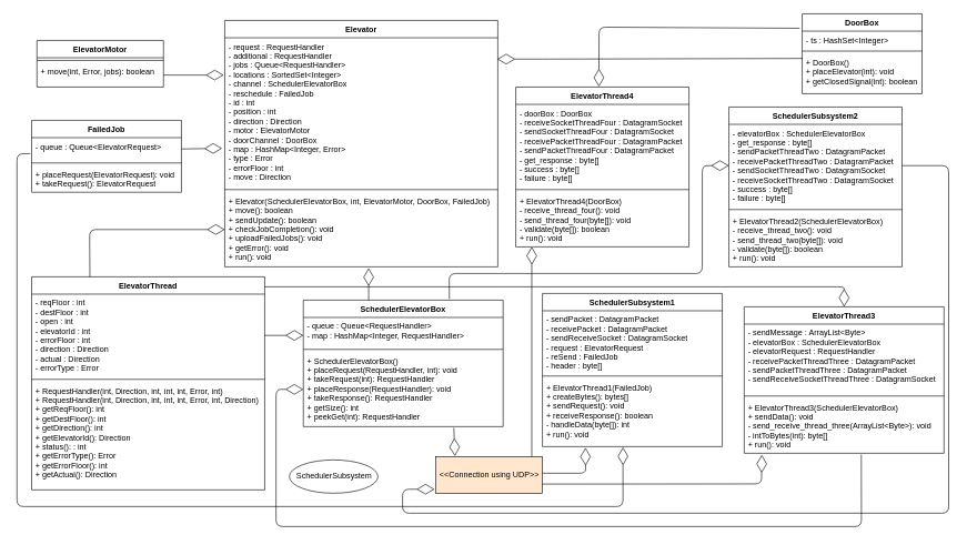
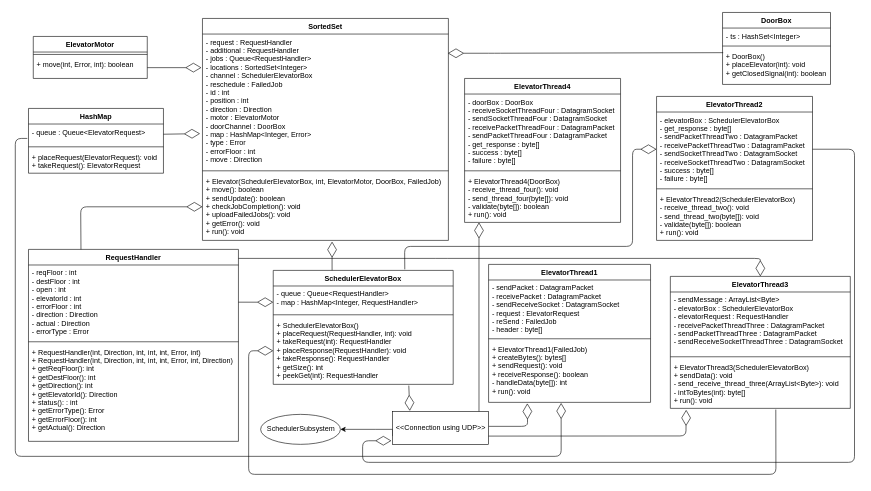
  <mxCell id="0" />
  <mxCell id="1" parent="0" />
  <mxCell id="2" value="DoorBox" style="swimlane;fontStyle=1;align=center;verticalAlign=top;childLayout=stackLayout;horizontal=1;startSize=26;horizontalStack=0;resizeParent=1;resizeParentMax=0;resizeLast=0;collapsible=1;marginBottom=0;" parent="1" vertex="1"><mxGeometry x="1199" y="20" width="180" height="120" as="geometry" /></mxCell>
  <mxCell id="3" value="- ts : HashSet&lt;Integer&gt;" style="text;strokeColor=none;fillColor=none;align=left;verticalAlign=top;spacingLeft=4;spacingRight=4;overflow=hidden;rotatable=0;points=[[0,0.5],[1,0.5]];portConstraint=eastwest;" parent="2" vertex="1"><mxGeometry y="26" width="180" height="26" as="geometry" /></mxCell>
  <mxCell id="4" value="" style="line;strokeWidth=1;fillColor=none;align=left;verticalAlign=middle;spacingTop=-1;spacingLeft=3;spacingRight=3;rotatable=0;labelPosition=right;points=[];portConstraint=eastwest;" parent="2" vertex="1"><mxGeometry y="52" width="180" height="8" as="geometry" /></mxCell>
  <mxCell id="5" value="+ DoorBox()&#10;+ placeElevator(int): void&#10;+ getClosedSignal(int): boolean" style="text;strokeColor=none;fillColor=none;align=left;verticalAlign=top;spacingLeft=4;spacingRight=4;overflow=hidden;rotatable=0;points=[[0,0.5],[1,0.5]];portConstraint=eastwest;" parent="2" vertex="1"><mxGeometry y="60" width="180" height="60" as="geometry" /></mxCell>
- <mxCell id="6" value="Elevator" style="swimlane;fontStyle=1;align=center;verticalAlign=top;childLayout=stackLayout;horizontal=1;startSize=26;horizontalStack=0;resizeParent=1;resizeParentMax=0;resizeLast=0;collapsible=1;marginBottom=0;" parent="1" vertex="1"><mxGeometry x="332" y="30" width="410" height="370" as="geometry" /></mxCell>
+ <mxCell id="6" value="SortedSet" style="swimlane;fontStyle=1;align=center;verticalAlign=top;childLayout=stackLayout;horizontal=1;startSize=26;horizontalStack=0;resizeParent=1;resizeParentMax=0;resizeLast=0;collapsible=1;marginBottom=0;" parent="1" vertex="1"><mxGeometry x="332" y="30" width="410" height="370" as="geometry" /></mxCell>
  <mxCell id="7" value="- request : RequestHandler&#10;- additional : RequestHandler&#10;- jobs : Queue&lt;RequestHandler&gt;&#10;- locations : SortedSet&lt;Integer&gt;&#10;- channel : SchedulerElevatorBox&#10;- reschedule : FailedJob&#10;- id : int&#10;- position : int&#10;- direction : Direction&#10;- motor : ElevatorMotor&#10;- doorChannel : DoorBox&#10;- map : HashMap&lt;Integer, Error&gt;&#10;- type : Error&#10;- errorFloor : int&#10;- move : Direction" style="text;strokeColor=none;fillColor=none;align=left;verticalAlign=top;spacingLeft=4;spacingRight=4;overflow=hidden;rotatable=0;points=[[0,0.5],[1,0.5]];portConstraint=eastwest;" parent="6" vertex="1"><mxGeometry y="26" width="410" height="224" as="geometry" /></mxCell>
  <mxCell id="8" value="" style="line;strokeWidth=1;fillColor=none;align=left;verticalAlign=middle;spacingTop=-1;spacingLeft=3;spacingRight=3;rotatable=0;labelPosition=right;points=[];portConstraint=eastwest;" parent="6" vertex="1"><mxGeometry y="250" width="410" height="8" as="geometry" /></mxCell>
  <mxCell id="9" value="+ Elevator(SchedulerElevatorBox, int, ElevatorMotor, DoorBox, FailedJob)&#10;+ move(): boolean &#10;+ sendUpdate(): boolean&#10;+ checkJobCompletion(): void&#10;+ uploadFailedJobs(): void&#10;+ getError(): void&#10;+ run(): void" style="text;strokeColor=none;fillColor=none;align=left;verticalAlign=top;spacingLeft=4;spacingRight=4;overflow=hidden;rotatable=0;points=[[0,0.5],[1,0.5]];portConstraint=eastwest;" parent="6" vertex="1"><mxGeometry y="258" width="410" height="112" as="geometry" /></mxCell>
  <mxCell id="10" value="ElevatorMotor" style="swimlane;fontStyle=1;align=center;verticalAlign=top;childLayout=stackLayout;horizontal=1;startSize=26;horizontalStack=0;resizeParent=1;resizeParentMax=0;resizeLast=0;collapsible=1;marginBottom=0;" parent="1" vertex="1"><mxGeometry x="50" y="60" width="190" height="70" as="geometry" /></mxCell>
  <mxCell id="11" value="" style="line;strokeWidth=1;fillColor=none;align=left;verticalAlign=middle;spacingTop=-1;spacingLeft=3;spacingRight=3;rotatable=0;labelPosition=right;points=[];portConstraint=eastwest;" parent="10" vertex="1"><mxGeometry y="26" width="190" height="8" as="geometry" /></mxCell>
- <mxCell id="12" value="+ move(int, Error, jobs): boolean" style="text;strokeColor=none;fillColor=none;align=left;verticalAlign=top;spacingLeft=4;spacingRight=4;overflow=hidden;rotatable=0;points=[[0,0.5],[1,0.5]];portConstraint=eastwest;" parent="10" vertex="1"><mxGeometry y="34" width="190" height="36" as="geometry" /></mxCell>
- <mxCell id="13" value="SchedulerSubsystem1" style="swimlane;fontStyle=1;align=center;verticalAlign=top;childLayout=stackLayout;horizontal=1;startSize=26;horizontalStack=0;resizeParent=1;resizeParentMax=0;resizeLast=0;collapsible=1;marginBottom=0;" parent="1" vertex="1"><mxGeometry x="809" y="440" width="270" height="230" as="geometry" /></mxCell>
+ <mxCell id="12" value="+ move(int, Error, int): boolean" style="text;strokeColor=none;fillColor=none;align=left;verticalAlign=top;spacingLeft=4;spacingRight=4;overflow=hidden;rotatable=0;points=[[0,0.5],[1,0.5]];portConstraint=eastwest;" parent="10" vertex="1"><mxGeometry y="34" width="190" height="36" as="geometry" /></mxCell>
+ <mxCell id="13" value="ElevatorThread1" style="swimlane;fontStyle=1;align=center;verticalAlign=top;childLayout=stackLayout;horizontal=1;startSize=26;horizontalStack=0;resizeParent=1;resizeParentMax=0;resizeLast=0;collapsible=1;marginBottom=0;" parent="1" vertex="1"><mxGeometry x="809" y="440" width="270" height="230" as="geometry" /></mxCell>
  <mxCell id="14" value="- sendPacket : DatagramPacket&#10;- receivePacket : DatagramPacket&#10;- sendReceiveSocket : DatagramSocket&#10;- request : ElevatorRequest&#10;- reSend : FailedJob&#10;- header : byte[]" style="text;strokeColor=none;fillColor=none;align=left;verticalAlign=top;spacingLeft=4;spacingRight=4;overflow=hidden;rotatable=0;points=[[0,0.5],[1,0.5]];portConstraint=eastwest;" parent="13" vertex="1"><mxGeometry y="26" width="270" height="94" as="geometry" /></mxCell>
  <mxCell id="15" value="" style="line;strokeWidth=1;fillColor=none;align=left;verticalAlign=middle;spacingTop=-1;spacingLeft=3;spacingRight=3;rotatable=0;labelPosition=right;points=[];portConstraint=eastwest;" parent="13" vertex="1"><mxGeometry y="120" width="270" height="8" as="geometry" /></mxCell>
  <mxCell id="16" value="+ ElevatorThread1(FailedJob)&#10;+ createBytes(): bytes[]&#10;+ sendRequest(): void&#10;+ receiveResponse(): boolean&#10;- handleData(byte[]): int&#10;+ run(): void" style="text;strokeColor=none;fillColor=none;align=left;verticalAlign=top;spacingLeft=4;spacingRight=4;overflow=hidden;rotatable=0;points=[[0,0.5],[1,0.5]];portConstraint=eastwest;" parent="13" vertex="1"><mxGeometry y="128" width="270" height="102" as="geometry" /></mxCell>
- <mxCell id="17" value="SchedulerSubsystem2" style="swimlane;fontStyle=1;align=center;verticalAlign=top;childLayout=stackLayout;horizontal=1;startSize=26;horizontalStack=0;resizeParent=1;resizeParentMax=0;resizeLast=0;collapsible=1;marginBottom=0;" parent="1" vertex="1"><mxGeometry x="1089" y="160" width="260" height="240" as="geometry" /></mxCell>
+ <mxCell id="17" value="ElevatorThread2" style="swimlane;fontStyle=1;align=center;verticalAlign=top;childLayout=stackLayout;horizontal=1;startSize=26;horizontalStack=0;resizeParent=1;resizeParentMax=0;resizeLast=0;collapsible=1;marginBottom=0;" parent="1" vertex="1"><mxGeometry x="1089" y="160" width="260" height="240" as="geometry" /></mxCell>
  <mxCell id="18" value="- elevatorBox : SchedulerElevatorBox&#10;- get_response : byte[]&#10;- sendPacketThreadTwo : DatagramPacket&#10;- receivePacketThreadTwo : DatagramPacket&#10;- sendSocketThreadTwo : DatagramSocket&#10;- receiveSocketThreadTwo : DatagramSocket&#10;- success : byte[]&#10;- failure : byte[]" style="text;strokeColor=none;fillColor=none;align=left;verticalAlign=top;spacingLeft=4;spacingRight=4;overflow=hidden;rotatable=0;points=[[0,0.5],[1,0.5]];portConstraint=eastwest;" parent="17" vertex="1"><mxGeometry y="26" width="260" height="124" as="geometry" /></mxCell>
  <mxCell id="19" value="" style="line;strokeWidth=1;fillColor=none;align=left;verticalAlign=middle;spacingTop=-1;spacingLeft=3;spacingRight=3;rotatable=0;labelPosition=right;points=[];portConstraint=eastwest;" parent="17" vertex="1"><mxGeometry y="150" width="260" height="8" as="geometry" /></mxCell>
  <mxCell id="20" value="+ ElevatorThread2(SchedulerElevatorBox)&#10;- receive_thread_two(): void&#10;- send_thread_two(byte[]): void &#10;- validate(byte[]): boolean&#10;+ run(): void" style="text;strokeColor=none;fillColor=none;align=left;verticalAlign=top;spacingLeft=4;spacingRight=4;overflow=hidden;rotatable=0;points=[[0,0.5],[1,0.5]];portConstraint=eastwest;" parent="17" vertex="1"><mxGeometry y="158" width="260" height="82" as="geometry" /></mxCell>
  <mxCell id="21" value="ElevatorThread3" style="swimlane;fontStyle=1;align=center;verticalAlign=top;childLayout=stackLayout;horizontal=1;startSize=26;horizontalStack=0;resizeParent=1;resizeParentMax=0;resizeLast=0;collapsible=1;marginBottom=0;" parent="1" vertex="1"><mxGeometry x="1112" y="460" width="300" height="220" as="geometry" /></mxCell>
  <mxCell id="22" value="- sendMessage : ArrayList&lt;Byte&gt;&#10;- elevatorBox : SchedulerElevatorBox&#10;- elevatorRequest : RequestHandler&#10;- receivePacketThreadThree : DatagramPacket&#10;- sendPacketThreadThree : DatagramPacket&#10;- sendReceiveSocketThreadThree : DatagramSocket" style="text;strokeColor=none;fillColor=none;align=left;verticalAlign=top;spacingLeft=4;spacingRight=4;overflow=hidden;rotatable=0;points=[[0,0.5],[1,0.5]];portConstraint=eastwest;" parent="21" vertex="1"><mxGeometry y="26" width="300" height="104" as="geometry" /></mxCell>
  <mxCell id="23" value="" style="line;strokeWidth=1;fillColor=none;align=left;verticalAlign=middle;spacingTop=-1;spacingLeft=3;spacingRight=3;rotatable=0;labelPosition=right;points=[];portConstraint=eastwest;" parent="21" vertex="1"><mxGeometry y="130" width="300" height="8" as="geometry" /></mxCell>
  <mxCell id="24" value="+ ElevatorThread3(SchedulerElevatorBox)&#10;+ sendData(): void&#10;- send_receive_thread_three(ArrayList&lt;Byte&gt;): void&#10;- intToBytes(int): byte[]&#10;+ run(): void" style="text;strokeColor=none;fillColor=none;align=left;verticalAlign=top;spacingLeft=4;spacingRight=4;overflow=hidden;rotatable=0;points=[[0,0.5],[1,0.5]];portConstraint=eastwest;" parent="21" vertex="1"><mxGeometry y="138" width="300" height="82" as="geometry" /></mxCell>
  <mxCell id="25" value="ElevatorThread4" style="swimlane;fontStyle=1;align=center;verticalAlign=top;childLayout=stackLayout;horizontal=1;startSize=26;horizontalStack=0;resizeParent=1;resizeParentMax=0;resizeLast=0;collapsible=1;marginBottom=0;" parent="1" vertex="1"><mxGeometry x="769" y="130" width="260" height="240" as="geometry" /></mxCell>
  <mxCell id="26" value="- doorBox : DoorBox&#10;- receiveSocketThreadFour : DatagramSocket&#10;- sendSocketThreadFour : DatagramSocket&#10;- receivePacketThreadFour : DatagramPacket&#10;- sendPacketThreadFour : DatagramPacket&#10;- get_response : byte[]&#10;- success : byte[]&#10;- failure : byte[]" style="text;strokeColor=none;fillColor=none;align=left;verticalAlign=top;spacingLeft=4;spacingRight=4;overflow=hidden;rotatable=0;points=[[0,0.5],[1,0.5]];portConstraint=eastwest;" parent="25" vertex="1"><mxGeometry y="26" width="260" height="124" as="geometry" /></mxCell>
  <mxCell id="27" value="" style="line;strokeWidth=1;fillColor=none;align=left;verticalAlign=middle;spacingTop=-1;spacingLeft=3;spacingRight=3;rotatable=0;labelPosition=right;points=[];portConstraint=eastwest;" parent="25" vertex="1"><mxGeometry y="150" width="260" height="8" as="geometry" /></mxCell>
  <mxCell id="28" value="+ ElevatorThread4(DoorBox)&#10;- receive_thread_four(): void&#10;- send_thread_four(byte[]): void &#10;- validate(byte[]): boolean&#10;+ run(): void" style="text;strokeColor=none;fillColor=none;align=left;verticalAlign=top;spacingLeft=4;spacingRight=4;overflow=hidden;rotatable=0;points=[[0,0.5],[1,0.5]];portConstraint=eastwest;" parent="25" vertex="1"><mxGeometry y="158" width="260" height="82" as="geometry" /></mxCell>
- <mxCell id="29" value="FailedJob" style="swimlane;fontStyle=1;align=center;verticalAlign=top;childLayout=stackLayout;horizontal=1;startSize=26;horizontalStack=0;resizeParent=1;resizeParentMax=0;resizeLast=0;collapsible=1;marginBottom=0;" parent="1" vertex="1"><mxGeometry x="42" y="180" width="225" height="108" as="geometry" /></mxCell>
+ <mxCell id="29" value="HashMap" style="swimlane;fontStyle=1;align=center;verticalAlign=top;childLayout=stackLayout;horizontal=1;startSize=26;horizontalStack=0;resizeParent=1;resizeParentMax=0;resizeLast=0;collapsible=1;marginBottom=0;" parent="1" vertex="1"><mxGeometry x="42" y="180" width="225" height="108" as="geometry" /></mxCell>
  <mxCell id="30" value="- queue : Queue&lt;ElevatorRequest&gt;" style="text;strokeColor=none;fillColor=none;align=left;verticalAlign=top;spacingLeft=4;spacingRight=4;overflow=hidden;rotatable=0;points=[[0,0.5],[1,0.5]];portConstraint=eastwest;" parent="29" vertex="1"><mxGeometry y="26" width="225" height="34" as="geometry" /></mxCell>
  <mxCell id="31" value="" style="line;strokeWidth=1;fillColor=none;align=left;verticalAlign=middle;spacingTop=-1;spacingLeft=3;spacingRight=3;rotatable=0;labelPosition=right;points=[];portConstraint=eastwest;" parent="29" vertex="1"><mxGeometry y="60" width="225" height="8" as="geometry" /></mxCell>
  <mxCell id="32" value="+ placeRequest(ElevatorRequest): void&#10;+ takeRequest(): ElevatorRequest" style="text;strokeColor=none;fillColor=none;align=left;verticalAlign=top;spacingLeft=4;spacingRight=4;overflow=hidden;rotatable=0;points=[[0,0.5],[1,0.5]];portConstraint=eastwest;" parent="29" vertex="1"><mxGeometry y="68" width="225" height="40" as="geometry" /></mxCell>
- <mxCell id="33" value="ElevatorThread" style="swimlane;fontStyle=1;align=center;verticalAlign=top;childLayout=stackLayout;horizontal=1;startSize=26;horizontalStack=0;resizeParent=1;resizeParentMax=0;resizeLast=0;collapsible=1;marginBottom=0;" parent="1" vertex="1"><mxGeometry x="42" y="415" width="350" height="320" as="geometry" /></mxCell>
+ <mxCell id="33" value="RequestHandler" style="swimlane;fontStyle=1;align=center;verticalAlign=top;childLayout=stackLayout;horizontal=1;startSize=26;horizontalStack=0;resizeParent=1;resizeParentMax=0;resizeLast=0;collapsible=1;marginBottom=0;" parent="1" vertex="1"><mxGeometry x="42" y="415" width="350" height="320" as="geometry" /></mxCell>
  <mxCell id="34" value="- reqFloor : int&#10;- destFloor : int&#10;- open : int&#10;- elevatorId : int&#10;- errorFloor : int&#10;- direction : Direction&#10;- actual : Direction&#10;- errorType : Error" style="text;strokeColor=none;fillColor=none;align=left;verticalAlign=top;spacingLeft=4;spacingRight=4;overflow=hidden;rotatable=0;points=[[0,0.5],[1,0.5]];portConstraint=eastwest;" parent="33" vertex="1"><mxGeometry y="26" width="350" height="124" as="geometry" /></mxCell>
  <mxCell id="35" value="" style="line;strokeWidth=1;fillColor=none;align=left;verticalAlign=middle;spacingTop=-1;spacingLeft=3;spacingRight=3;rotatable=0;labelPosition=right;points=[];portConstraint=eastwest;" parent="33" vertex="1"><mxGeometry y="150" width="350" height="8" as="geometry" /></mxCell>
  <mxCell id="36" value="+ RequestHandler(int, Direction, int, int, int, Error, int)&#10;+ RequestHandler(int, Direction, int, int, int, Error, int, Direction)&#10;+ getReqFloor(): int&#10;+ getDestFloor(): int&#10;+ getDirection(): int&#10;+ getElevatorId(): Direction&#10;+ status(): : int&#10;+ getErrorType(): Error&#10;+ getErrorFloor(): int&#10;+ getActual(): Direction" style="text;strokeColor=none;fillColor=none;align=left;verticalAlign=top;spacingLeft=4;spacingRight=4;overflow=hidden;rotatable=0;points=[[0,0.5],[1,0.5]];portConstraint=eastwest;" parent="33" vertex="1"><mxGeometry y="158" width="350" height="162" as="geometry" /></mxCell>
  <mxCell id="37" value="SchedulerElevatorBox" style="swimlane;fontStyle=1;align=center;verticalAlign=top;childLayout=stackLayout;horizontal=1;startSize=26;horizontalStack=0;resizeParent=1;resizeParentMax=0;resizeLast=0;collapsible=1;marginBottom=0;" parent="1" vertex="1"><mxGeometry x="450" y="450" width="300" height="190" as="geometry" /></mxCell>
  <mxCell id="38" value="- queue : Queue&lt;RequestHandler&gt;&#10;- map : HashMap&lt;Integer, RequestHandler&gt;" style="text;strokeColor=none;fillColor=none;align=left;verticalAlign=top;spacingLeft=4;spacingRight=4;overflow=hidden;rotatable=0;points=[[0,0.5],[1,0.5]];portConstraint=eastwest;" parent="37" vertex="1"><mxGeometry y="26" width="300" height="44" as="geometry" /></mxCell>
  <mxCell id="39" value="" style="line;strokeWidth=1;fillColor=none;align=left;verticalAlign=middle;spacingTop=-1;spacingLeft=3;spacingRight=3;rotatable=0;labelPosition=right;points=[];portConstraint=eastwest;" parent="37" vertex="1"><mxGeometry y="70" width="300" height="8" as="geometry" /></mxCell>
  <mxCell id="40" value="+ SchedulerElevatorBox()&#10;+ placeRequest(RequestHandler, int): void&#10;+ takeRequest(int): RequestHandler&#10;+ placeResponse(RequestHandler): void&#10;+ takeResponse(): RequestHandler&#10;+ getSize(): int&#10;+ peekGet(int): RequestHandler" style="text;strokeColor=none;fillColor=none;align=left;verticalAlign=top;spacingLeft=4;spacingRight=4;overflow=hidden;rotatable=0;points=[[0,0.5],[1,0.5]];portConstraint=eastwest;" parent="37" vertex="1"><mxGeometry y="78" width="300" height="112" as="geometry" /></mxCell>
  <mxCell id="41" value="" style="endArrow=diamondThin;endFill=0;endSize=24;html=1;entryX=0;entryY=0.5;entryDx=0;entryDy=0;exitX=0.25;exitY=0;exitDx=0;exitDy=0;" parent="1" target="9" edge="1" source="33"><mxGeometry width="160" relative="1" as="geometry"><mxPoint x="300" y="415" as="sourcePoint" /><mxPoint x="772" y="480" as="targetPoint" /><Array as="points"><mxPoint x="129" y="344" /></Array></mxGeometry></mxCell>
  <mxCell id="42" value="" style="endArrow=diamondThin;endFill=0;endSize=24;html=1;exitX=0.327;exitY=0;exitDx=0;exitDy=0;entryX=0.527;entryY=1.018;entryDx=0;entryDy=0;entryPerimeter=0;exitPerimeter=0;" parent="1" source="37" target="9" edge="1"><mxGeometry width="160" relative="1" as="geometry"><mxPoint x="612" y="480" as="sourcePoint" /><mxPoint x="772" y="480" as="targetPoint" /></mxGeometry></mxCell>
  <mxCell id="43" value="" style="endArrow=diamondThin;endFill=0;endSize=24;html=1;entryX=0.179;entryY=-0.015;entryDx=0;entryDy=0;entryPerimeter=0;" parent="1" target="54" edge="1"><mxGeometry width="160" relative="1" as="geometry"><mxPoint x="676" y="642" as="sourcePoint" /><mxPoint x="542" y="710" as="targetPoint" /></mxGeometry></mxCell>
  <mxCell id="44" value="SchedulerSubsystem" style="ellipse;html=1;" parent="1" vertex="1"><mxGeometry x="429" y="690" width="133" height="50" as="geometry" /></mxCell>
  <mxCell id="45" value="" style="endArrow=diamondThin;endFill=0;endSize=24;html=1;exitX=1;exitY=0.5;exitDx=0;exitDy=0;entryX=0;entryY=0.614;entryDx=0;entryDy=0;entryPerimeter=0;" parent="1" source="34" target="38" edge="1"><mxGeometry width="160" relative="1" as="geometry"><mxPoint x="755.93" y="781.49" as="sourcePoint" /><mxPoint x="752" y="728.506" as="targetPoint" /><Array as="points" /></mxGeometry></mxCell>
  <mxCell id="46" value="" style="endArrow=diamondThin;endFill=0;endSize=24;html=1;exitX=1;exitY=0.5;exitDx=0;exitDy=0;" parent="1" source="30" edge="1"><mxGeometry width="160" relative="1" as="geometry"><mxPoint x="572" y="680" as="sourcePoint" /><mxPoint x="328" y="222" as="targetPoint" /><Array as="points" /></mxGeometry></mxCell>
  <mxCell id="47" value="" style="endArrow=diamondThin;endFill=0;endSize=24;html=1;exitX=0.006;exitY=0.117;exitDx=0;exitDy=0;entryX=0.998;entryY=0.143;entryDx=0;entryDy=0;entryPerimeter=0;exitPerimeter=0;" parent="1" source="5" target="7" edge="1"><mxGeometry width="160" relative="1" as="geometry"><mxPoint x="260.702" y="370" as="sourcePoint" /><mxPoint x="367.08" y="264.072" as="targetPoint" /><Array as="points"><mxPoint x="819" y="88" /></Array></mxGeometry></mxCell>
  <mxCell id="48" value="" style="endArrow=diamondThin;endFill=0;endSize=24;html=1;entryX=0.239;entryY=1.016;entryDx=0;entryDy=0;entryPerimeter=0;" parent="1" target="16" edge="1"><mxGeometry width="160" relative="1" as="geometry"><mxPoint x="809" y="710" as="sourcePoint" /><mxPoint x="700" y="790" as="targetPoint" /><Array as="points"><mxPoint x="874" y="710" /></Array></mxGeometry></mxCell>
  <mxCell id="49" value="" style="endArrow=diamondThin;endFill=0;endSize=24;html=1;entryX=0.448;entryY=1.01;entryDx=0;entryDy=0;entryPerimeter=0;" parent="1" target="16" edge="1"><mxGeometry width="160" relative="1" as="geometry"><mxPoint x="40" y="230" as="sourcePoint" /><mxPoint x="495" y="750" as="targetPoint" /><Array as="points"><mxPoint x="20" y="230" /><mxPoint x="20" y="760" /><mxPoint x="930" y="760" /></Array></mxGeometry></mxCell>
  <mxCell id="50" value="" style="endArrow=diamondThin;endFill=0;endSize=24;html=1;exitX=1;exitY=0.5;exitDx=0;exitDy=0;entryX=-0.004;entryY=0.25;entryDx=0;entryDy=0;entryPerimeter=0;" parent="1" source="12" target="7" edge="1"><mxGeometry width="160" relative="1" as="geometry"><mxPoint x="230" y="140" as="sourcePoint" /><mxPoint x="332" y="115" as="targetPoint" /><Array as="points" /></mxGeometry></mxCell>
- <mxCell id="51" value="" style="endArrow=diamondThin;endFill=0;endSize=24;html=1;entryX=0.48;entryY=-0.003;entryDx=0;entryDy=0;entryPerimeter=0;exitX=-0.021;exitY=0.181;exitDx=0;exitDy=0;exitPerimeter=0;" parent="1" source="2" target="25" edge="1"><mxGeometry width="160" relative="1" as="geometry"><mxPoint x="1189" y="40" as="sourcePoint" /><mxPoint x="959" y="110" as="targetPoint" /><Array as="points"><mxPoint x="894" y="40" /></Array></mxGeometry></mxCell>
  <mxCell id="52" value="" style="endArrow=diamondThin;endFill=0;endSize=24;html=1;" parent="1" edge="1"><mxGeometry width="160" relative="1" as="geometry"><mxPoint x="793" y="708" as="sourcePoint" /><mxPoint x="793" y="370" as="targetPoint" /><Array as="points" /></mxGeometry></mxCell>
- <mxCell id="54" value="&amp;lt;&amp;lt;Connection using UDP&amp;gt;&amp;gt;" style="html=1;fillColor=#ffe6cc;" parent="1" vertex="1"><mxGeometry x="649" y="685" width="160" height="55" as="geometry" /></mxCell>
+ <mxCell id="53" style="edgeStyle=orthogonalEdgeStyle;rounded=0;orthogonalLoop=1;jettySize=auto;html=1;exitX=0;exitY=0.75;exitDx=0;exitDy=0;" parent="1" source="54" target="44" edge="1"><mxGeometry relative="1" as="geometry"><Array as="points"><mxPoint x="620" y="715" /><mxPoint x="487" y="715" /></Array></mxGeometry></mxCell>
+ <mxCell id="54" value="&amp;lt;&amp;lt;Connection using UDP&amp;gt;&amp;gt;" style="html=1;" parent="1" vertex="1"><mxGeometry x="649" y="685" width="160" height="55" as="geometry" /></mxCell>
  <mxCell id="55" value="" style="endArrow=diamondThin;endFill=0;endSize=24;html=1;exitX=1;exitY=0.75;exitDx=0;exitDy=0;entryX=0.088;entryY=1.03;entryDx=0;entryDy=0;entryPerimeter=0;" parent="1" source="54" target="24" edge="1"><mxGeometry width="160" relative="1" as="geometry"><mxPoint x="770" y="695" as="sourcePoint" /><mxPoint x="1100" y="735" as="targetPoint" /><Array as="points"><mxPoint x="1138" y="726" /></Array></mxGeometry></mxCell>
  <mxCell id="56" value="" style="endArrow=diamondThin;endFill=0;endSize=24;html=1;entryX=0;entryY=0.5;entryDx=0;entryDy=0;exitX=0.586;exitY=1.024;exitDx=0;exitDy=0;exitPerimeter=0;" parent="1" source="24" target="40" edge="1"><mxGeometry width="160" relative="1" as="geometry"><mxPoint x="1480" y="430" as="sourcePoint" /><mxPoint x="1272.9" y="509.786" as="targetPoint" /><Array as="points"><mxPoint x="1288" y="790" /><mxPoint x="409" y="790" /><mxPoint x="409" y="584" /></Array></mxGeometry></mxCell>
  <mxCell id="57" value="" style="endArrow=diamondThin;endFill=0;endSize=24;html=1;entryX=0.5;entryY=0;entryDx=0;entryDy=0;" parent="1" target="21" edge="1"><mxGeometry width="160" relative="1" as="geometry"><mxPoint x="392" y="430" as="sourcePoint" /><mxPoint x="1197" y="600" as="targetPoint" /><Array as="points"><mxPoint x="730" y="430" /><mxPoint x="1262" y="430" /></Array></mxGeometry></mxCell>
  <mxCell id="58" value="" style="endArrow=diamondThin;endFill=0;endSize=24;html=1;exitX=1;exitY=0.5;exitDx=0;exitDy=0;" parent="1" source="18" edge="1"><mxGeometry width="160" relative="1" as="geometry"><mxPoint x="1450" y="395.57" as="sourcePoint" /><mxPoint x="647" y="734" as="targetPoint" /><Array as="points"><mxPoint x="1419" y="248" /><mxPoint x="1419" y="770" /><mxPoint x="599" y="770" /><mxPoint x="599" y="734" /></Array></mxGeometry></mxCell>
  <mxCell id="59" value="" style="endArrow=diamondThin;endFill=0;endSize=24;html=1;exitX=0.731;exitY=-0.009;exitDx=0;exitDy=0;entryX=0;entryY=0.5;entryDx=0;entryDy=0;exitPerimeter=0;" parent="1" source="37" target="18" edge="1"><mxGeometry width="160" relative="1" as="geometry"><mxPoint x="610" y="460" as="sourcePoint" /><mxPoint x="558.07" y="412.016" as="targetPoint" /><Array as="points"><mxPoint x="669" y="410" /><mxPoint x="1049" y="410" /><mxPoint x="1049" y="248" /></Array></mxGeometry></mxCell>
